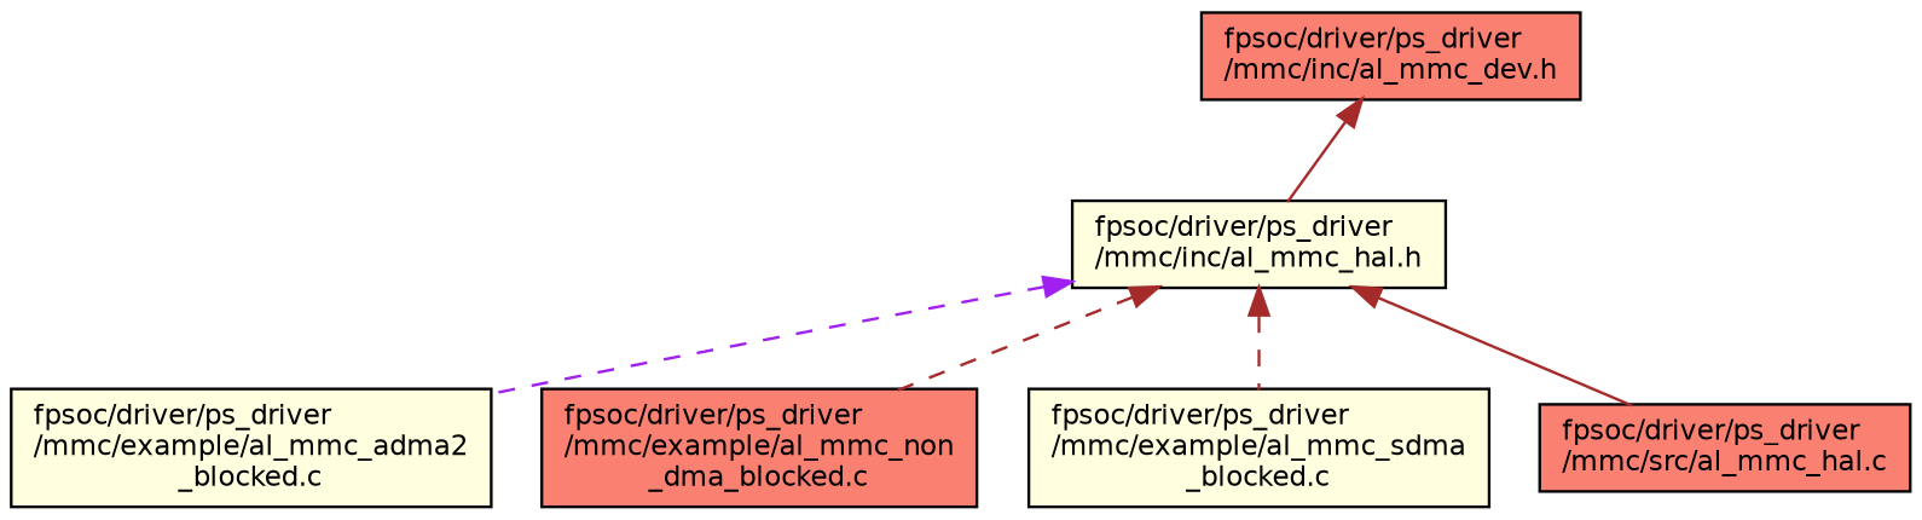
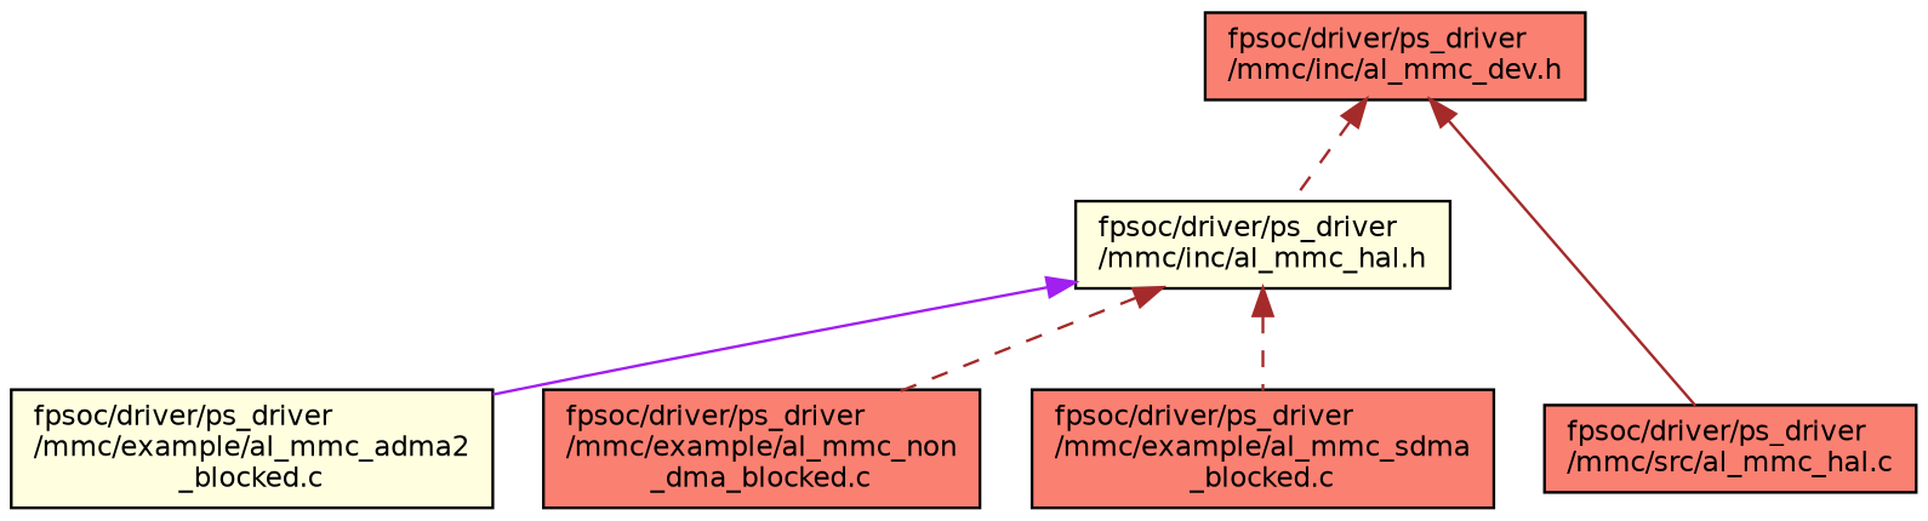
  digraph {
    node [color=black fillcolor=salmon fontname=Helvetica fontsize=10 shape=record style=filled]
    edge [color=brown dir=back fontname=Helvetica fontsize=10 labelfontname=Helvetica labelfontsize=10 style=solid]
    n1 [fontcolor=black height=0.2 label="fpsoc/driver/ps_driver\l/mmc/inc/al_mmc_dev.h" width=0.4]
    n2 [fillcolor=lightyellow height=0.2 label="fpsoc/driver/ps_driver\l/mmc/inc/al_mmc_hal.h" width=0.4]
    n3 [fillcolor=lightyellow height=0.2 label="fpsoc/driver/ps_driver\l/mmc/example/al_mmc_adma2\l_blocked.c" width=0.4]
    n4 [height=0.2 label="fpsoc/driver/ps_driver\l/mmc/example/al_mmc_non\l_dma_blocked.c" width=0.4]
-   n5 [fillcolor=lightyellow height=0.2 label="fpsoc/driver/ps_driver\l/mmc/example/al_mmc_sdma\l_blocked.c" width=0.4]
+   n5 [height=0.2 label="fpsoc/driver/ps_driver\l/mmc/example/al_mmc_sdma\l_blocked.c" width=0.4]
    n6 [height=0.2 label="fpsoc/driver/ps_driver\l/mmc/src/al_mmc_hal.c" width=0.4]
-   n1 -> n2
-   n2 -> n3 [color=purple style=dashed]
+   n1 -> n2 [style=dashed]
+   n2 -> n3 [color=purple]
    n2 -> n4 [style=dashed]
    n2 -> n5 [style=dashed]
-   n2 -> n6
+   n1 -> n6
  }
